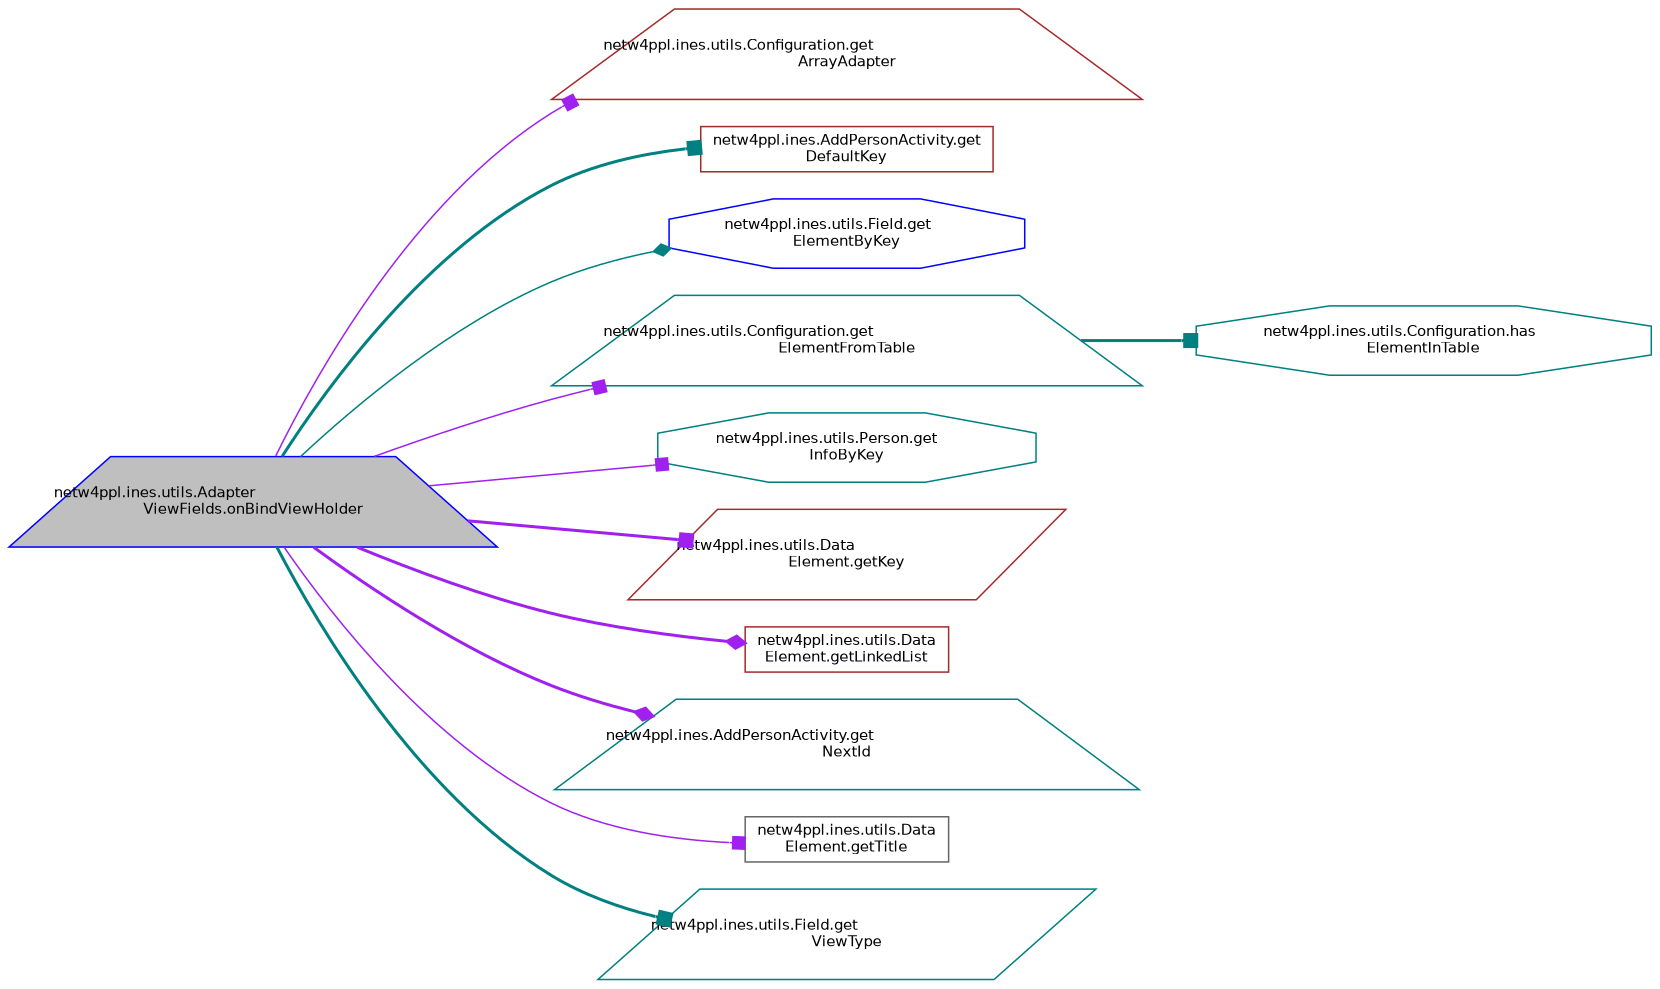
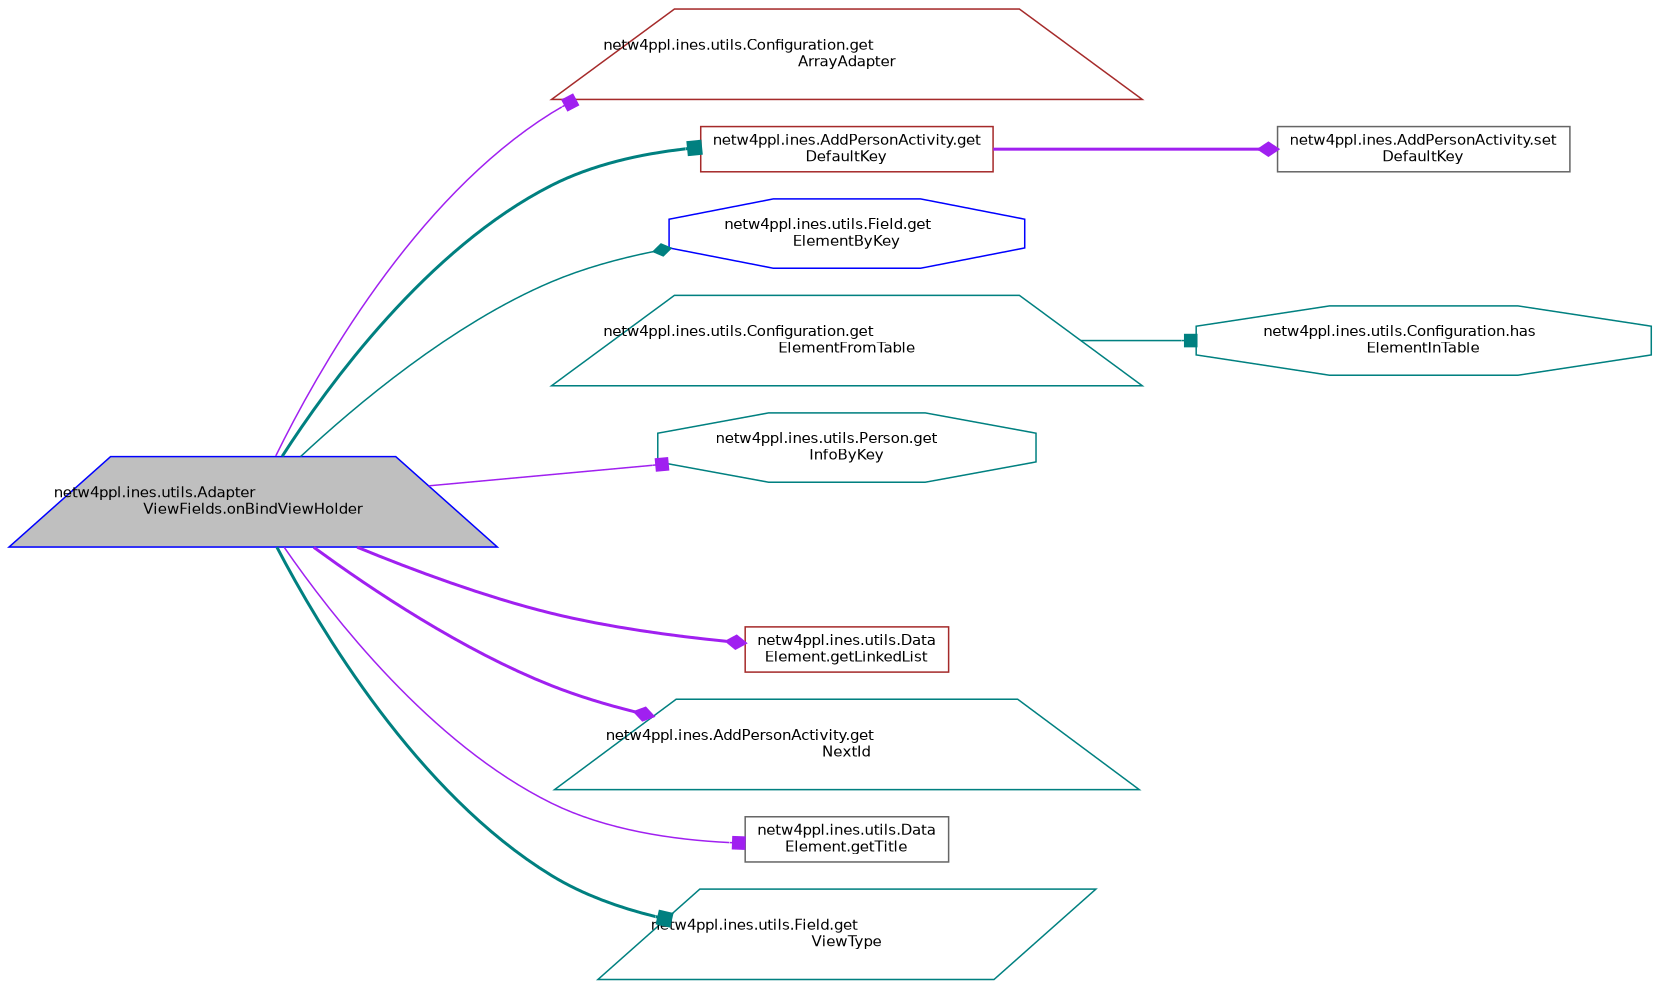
  digraph {
    rankdir=LR
    node [color=teal fillcolor=white fontname=Helvetica fontsize=10 shape=trapezium style=filled]
    edge [arrowhead=box color=purple fontname=Helvetica fontsize=10 labelfontname=Helvetica labelfontsize=10 style=solid]
    n1 [color=blue fillcolor=grey75 fontcolor=black height=0.2 label="netw4ppl.ines.utils.Adapter\lViewFields.onBindViewHolder" width=0.4]
    n2 [color=brown height=0.2 label="netw4ppl.ines.utils.Configuration.get\lArrayAdapter" width=0.4]
    n3 [color=brown height=0.2 label="netw4ppl.ines.AddPersonActivity.get\lDefaultKey" shape=box width=0.4]
    n4 [color=blue height=0.2 label="netw4ppl.ines.utils.Field.get\lElementByKey" shape=octagon width=0.4]
    n5 [height=0.2 label="netw4ppl.ines.utils.Configuration.get\lElementFromTable" width=0.4]
    n6 [height=0.2 label="netw4ppl.ines.utils.Person.get\lInfoByKey" shape=octagon width=0.4]
-   n7 [color=brown height=0.2 label="netw4ppl.ines.utils.Data\lElement.getKey" shape=parallelogram width=0.4]
    n8 [color=brown height=0.2 label="netw4ppl.ines.utils.Data\lElement.getLinkedList" shape=box width=0.4]
    n9 [height=0.2 label="netw4ppl.ines.AddPersonActivity.get\lNextId" width=0.4]
    n10 [color=gray40 height=0.2 label="netw4ppl.ines.utils.Data\lElement.getTitle" shape=box width=0.4]
    n11 [height=0.2 label="netw4ppl.ines.utils.Field.get\lViewType" shape=parallelogram width=0.4]
+   n12 [color=gray40 height=0.2 label="netw4ppl.ines.AddPersonActivity.set\lDefaultKey" shape=box width=0.4]
    n13 [height=0.2 label="netw4ppl.ines.utils.Configuration.has\lElementInTable" shape=octagon width=0.4]
    n1 -> n2
    n1 -> n3 [color=teal style=bold]
    n1 -> n4 [arrowhead=diamond color=teal]
-   n1 -> n5
    n1 -> n6
-   n1 -> n7 [style=bold]
    n1 -> n8 [arrowhead=diamond style=bold]
    n1 -> n9 [arrowhead=diamond style=bold]
    n1 -> n10
    n1 -> n11 [color=teal style=bold]
-   n5 -> n13 [color=teal style=bold]
+   n3 -> n12 [arrowhead=diamond style=bold]
+   n5 -> n13 [color=teal]
  }
